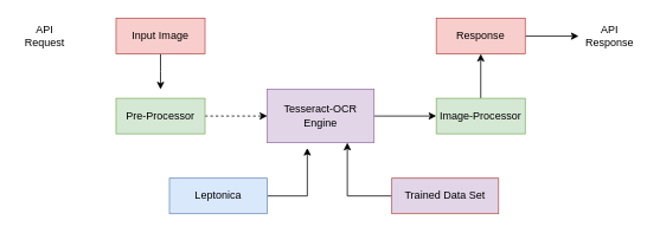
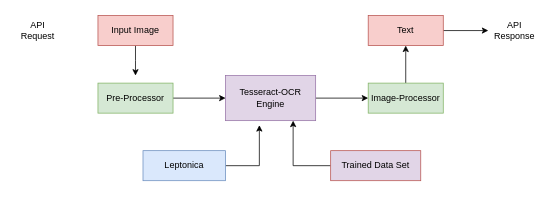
  <mxCell id="0" />
  <mxCell id="1" parent="0" />
  <mxCell id="2" style="edgeStyle=orthogonalEdgeStyle;rounded=0;orthogonalLoop=1;jettySize=auto;html=1;entryX=0;entryY=0.5;entryDx=0;entryDy=0;" edge="1" parent="1" source="3" target="14"><mxGeometry relative="1" as="geometry" /></mxCell>
  <mxCell id="3" value="Tesseract-OCR&lt;br&gt;Engine" style="rounded=0;whiteSpace=wrap;html=1;fillColor=#e1d5e7;strokeColor=#9673a6;" vertex="1" parent="1"><mxGeometry x="300" y="100" width="120" height="60" as="geometry" /></mxCell>
  <mxCell id="4" style="edgeStyle=orthogonalEdgeStyle;rounded=0;orthogonalLoop=1;jettySize=auto;html=1;" edge="1" parent="1" source="5"><mxGeometry relative="1" as="geometry"><mxPoint x="180" y="100" as="targetPoint" /></mxGeometry></mxCell>
  <mxCell id="5" value="Input Image" style="rounded=0;whiteSpace=wrap;html=1;fillColor=#f8cecc;strokeColor=#b85450;" vertex="1" parent="1"><mxGeometry x="130" y="20" width="100" height="40" as="geometry" /></mxCell>
- <mxCell id="6" style="edgeStyle=orthogonalEdgeStyle;rounded=0;orthogonalLoop=1;jettySize=auto;html=1;entryX=0;entryY=0.5;entryDx=0;entryDy=0;dashed=1;" edge="1" parent="1" source="7" target="3"><mxGeometry relative="1" as="geometry" /></mxCell>
+ <mxCell id="6" style="edgeStyle=orthogonalEdgeStyle;rounded=0;orthogonalLoop=1;jettySize=auto;html=1;entryX=0;entryY=0.5;entryDx=0;entryDy=0;" edge="1" parent="1" source="7" target="3"><mxGeometry relative="1" as="geometry" /></mxCell>
  <mxCell id="7" value="Pre-Processor" style="rounded=0;whiteSpace=wrap;html=1;fillColor=#d5e8d4;strokeColor=#82b366;" vertex="1" parent="1"><mxGeometry x="130" y="110" width="100" height="40" as="geometry" /></mxCell>
  <mxCell id="8" style="edgeStyle=orthogonalEdgeStyle;rounded=0;orthogonalLoop=1;jettySize=auto;html=1;entryX=0.375;entryY=1.1;entryDx=0;entryDy=0;entryPerimeter=0;" edge="1" parent="1" source="9" target="3"><mxGeometry relative="1" as="geometry"><Array as="points"><mxPoint x="345" y="220" /></Array></mxGeometry></mxCell>
  <mxCell id="9" value="Leptonica" style="rounded=0;whiteSpace=wrap;html=1;fillColor=#dae8fc;strokeColor=#6c8ebf;" vertex="1" parent="1"><mxGeometry x="190" y="200" width="110" height="40" as="geometry" /></mxCell>
  <mxCell id="10" value="API&lt;br&gt;Request" style="rounded=0;whiteSpace=wrap;html=1;strokeColor=none;fillColor=none;" vertex="1" parent="1"><mxGeometry x="20" y="20" width="60" height="40" as="geometry" /></mxCell>
  <mxCell id="11" style="edgeStyle=orthogonalEdgeStyle;rounded=0;orthogonalLoop=1;jettySize=auto;html=1;entryX=0.75;entryY=1;entryDx=0;entryDy=0;" edge="1" parent="1" source="12" target="3"><mxGeometry relative="1" as="geometry" /></mxCell>
  <mxCell id="12" value="Trained Data Set" style="rounded=0;whiteSpace=wrap;html=1;fillColor=#e1d5e7;strokeColor=#b85450;" vertex="1" parent="1"><mxGeometry x="440" y="200" width="120" height="40" as="geometry" /></mxCell>
  <mxCell id="13" style="edgeStyle=orthogonalEdgeStyle;rounded=0;orthogonalLoop=1;jettySize=auto;html=1;entryX=0.5;entryY=1;entryDx=0;entryDy=0;" edge="1" parent="1" source="14" target="16"><mxGeometry relative="1" as="geometry" /></mxCell>
  <mxCell id="14" value="Image-Processor" style="rounded=0;whiteSpace=wrap;html=1;fillColor=#d5e8d4;strokeColor=#82b366;" vertex="1" parent="1"><mxGeometry x="490" y="110" width="100" height="40" as="geometry" /></mxCell>
  <mxCell id="15" style="edgeStyle=orthogonalEdgeStyle;rounded=0;orthogonalLoop=1;jettySize=auto;html=1;" edge="1" parent="1" source="16" target="17"><mxGeometry relative="1" as="geometry" /></mxCell>
- <mxCell id="16" value="Response" style="rounded=0;whiteSpace=wrap;html=1;fillColor=#f8cecc;strokeColor=#b85450;" vertex="1" parent="1"><mxGeometry x="490" y="20" width="100" height="40" as="geometry" /></mxCell>
+ <mxCell id="16" value="Text" style="rounded=0;whiteSpace=wrap;html=1;fillColor=#f8cecc;strokeColor=#b85450;" vertex="1" parent="1"><mxGeometry x="490" y="20" width="100" height="40" as="geometry" /></mxCell>
  <mxCell id="17" value="API&lt;br&gt;Response" style="rounded=0;whiteSpace=wrap;html=1;fillColor=none;strokeColor=none;" vertex="1" parent="1"><mxGeometry x="650" y="20" width="70" height="40" as="geometry" /></mxCell>
